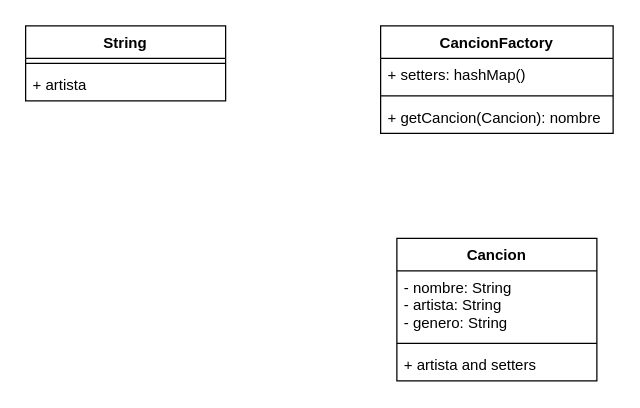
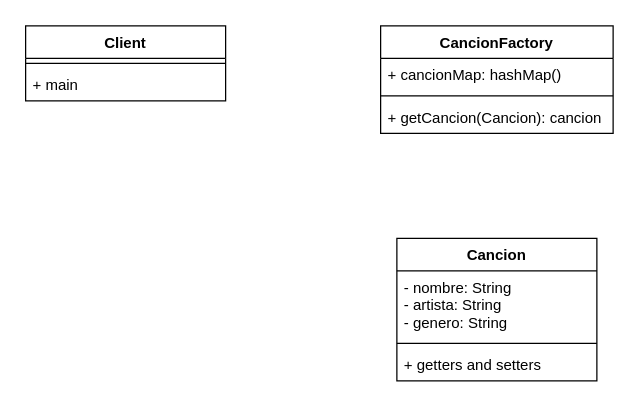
  <mxCell id="0" />
  <mxCell id="1" parent="0" />
- <mxCell id="2" value="String" style="swimlane;fontStyle=1;align=center;verticalAlign=top;childLayout=stackLayout;horizontal=1;startSize=26;horizontalStack=0;resizeParent=1;resizeParentMax=0;resizeLast=0;collapsible=1;marginBottom=0;" vertex="1" parent="1"><mxGeometry x="20" y="20" width="160" height="60" as="geometry" /></mxCell>
+ <mxCell id="2" value="Client" style="swimlane;fontStyle=1;align=center;verticalAlign=top;childLayout=stackLayout;horizontal=1;startSize=26;horizontalStack=0;resizeParent=1;resizeParentMax=0;resizeLast=0;collapsible=1;marginBottom=0;" vertex="1" parent="1"><mxGeometry x="20" y="20" width="160" height="60" as="geometry" /></mxCell>
  <mxCell id="3" value="" style="line;strokeWidth=1;fillColor=none;align=left;verticalAlign=middle;spacingTop=-1;spacingLeft=3;spacingRight=3;rotatable=0;labelPosition=right;points=[];portConstraint=eastwest;" vertex="1" parent="2"><mxGeometry y="26" width="160" height="8" as="geometry" /></mxCell>
- <mxCell id="4" value="+ artista" style="text;strokeColor=none;fillColor=none;align=left;verticalAlign=top;spacingLeft=4;spacingRight=4;overflow=hidden;rotatable=0;points=[[0,0.5],[1,0.5]];portConstraint=eastwest;" vertex="1" parent="2"><mxGeometry y="34" width="160" height="26" as="geometry" /></mxCell>
+ <mxCell id="4" value="+ main" style="text;strokeColor=none;fillColor=none;align=left;verticalAlign=top;spacingLeft=4;spacingRight=4;overflow=hidden;rotatable=0;points=[[0,0.5],[1,0.5]];portConstraint=eastwest;" vertex="1" parent="2"><mxGeometry y="34" width="160" height="26" as="geometry" /></mxCell>
  <mxCell id="5" value="CancionFactory" style="swimlane;fontStyle=1;align=center;verticalAlign=top;childLayout=stackLayout;horizontal=1;startSize=26;horizontalStack=0;resizeParent=1;resizeParentMax=0;resizeLast=0;collapsible=1;marginBottom=0;" vertex="1" parent="1"><mxGeometry x="304" y="20" width="186" height="86" as="geometry" /></mxCell>
- <mxCell id="6" value="+ setters: hashMap()" style="text;strokeColor=none;fillColor=none;align=left;verticalAlign=top;spacingLeft=4;spacingRight=4;overflow=hidden;rotatable=0;points=[[0,0.5],[1,0.5]];portConstraint=eastwest;" vertex="1" parent="5"><mxGeometry y="26" width="186" height="26" as="geometry" /></mxCell>
+ <mxCell id="6" value="+ cancionMap: hashMap()" style="text;strokeColor=none;fillColor=none;align=left;verticalAlign=top;spacingLeft=4;spacingRight=4;overflow=hidden;rotatable=0;points=[[0,0.5],[1,0.5]];portConstraint=eastwest;" vertex="1" parent="5"><mxGeometry y="26" width="186" height="26" as="geometry" /></mxCell>
  <mxCell id="7" value="" style="line;strokeWidth=1;fillColor=none;align=left;verticalAlign=middle;spacingTop=-1;spacingLeft=3;spacingRight=3;rotatable=0;labelPosition=right;points=[];portConstraint=eastwest;" vertex="1" parent="5"><mxGeometry y="52" width="186" height="8" as="geometry" /></mxCell>
- <mxCell id="8" value="+ getCancion(Cancion): nombre" style="text;strokeColor=none;fillColor=none;align=left;verticalAlign=top;spacingLeft=4;spacingRight=4;overflow=hidden;rotatable=0;points=[[0,0.5],[1,0.5]];portConstraint=eastwest;" vertex="1" parent="5"><mxGeometry y="60" width="186" height="26" as="geometry" /></mxCell>
+ <mxCell id="8" value="+ getCancion(Cancion): cancion" style="text;strokeColor=none;fillColor=none;align=left;verticalAlign=top;spacingLeft=4;spacingRight=4;overflow=hidden;rotatable=0;points=[[0,0.5],[1,0.5]];portConstraint=eastwest;" vertex="1" parent="5"><mxGeometry y="60" width="186" height="26" as="geometry" /></mxCell>
  <mxCell id="9" value="Cancion" style="swimlane;fontStyle=1;align=center;verticalAlign=top;childLayout=stackLayout;horizontal=1;startSize=26;horizontalStack=0;resizeParent=1;resizeParentMax=0;resizeLast=0;collapsible=1;marginBottom=0;" vertex="1" parent="1"><mxGeometry x="317" y="190" width="160" height="114" as="geometry" /></mxCell>
  <mxCell id="10" value="- nombre: String&#10;- artista: String&#10;- genero: String" style="text;strokeColor=none;fillColor=none;align=left;verticalAlign=top;spacingLeft=4;spacingRight=4;overflow=hidden;rotatable=0;points=[[0,0.5],[1,0.5]];portConstraint=eastwest;" vertex="1" parent="9"><mxGeometry y="26" width="160" height="54" as="geometry" /></mxCell>
  <mxCell id="11" value="" style="line;strokeWidth=1;fillColor=none;align=left;verticalAlign=middle;spacingTop=-1;spacingLeft=3;spacingRight=3;rotatable=0;labelPosition=right;points=[];portConstraint=eastwest;" vertex="1" parent="9"><mxGeometry y="80" width="160" height="8" as="geometry" /></mxCell>
- <mxCell id="12" value="+ artista and setters" style="text;strokeColor=none;fillColor=none;align=left;verticalAlign=top;spacingLeft=4;spacingRight=4;overflow=hidden;rotatable=0;points=[[0,0.5],[1,0.5]];portConstraint=eastwest;" vertex="1" parent="9"><mxGeometry y="88" width="160" height="26" as="geometry" /></mxCell>
+ <mxCell id="12" value="+ getters and setters" style="text;strokeColor=none;fillColor=none;align=left;verticalAlign=top;spacingLeft=4;spacingRight=4;overflow=hidden;rotatable=0;points=[[0,0.5],[1,0.5]];portConstraint=eastwest;" vertex="1" parent="9"><mxGeometry y="88" width="160" height="26" as="geometry" /></mxCell>
